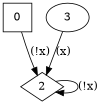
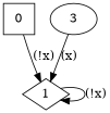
  digraph {
    0 [height=0.5 shape=square width=0.5]
-   2 [height=0.5 shape=diamond width=0.75]
+   2 [height=0.5 shape=diamond width=0.75 label=1]
    3 [height=0.5 width=0.75]
    0 -> 2 [label="(!x)"]
    2 -> 2 [label="(!x)"]
    3 -> 2 [label="(x)"]
  }
